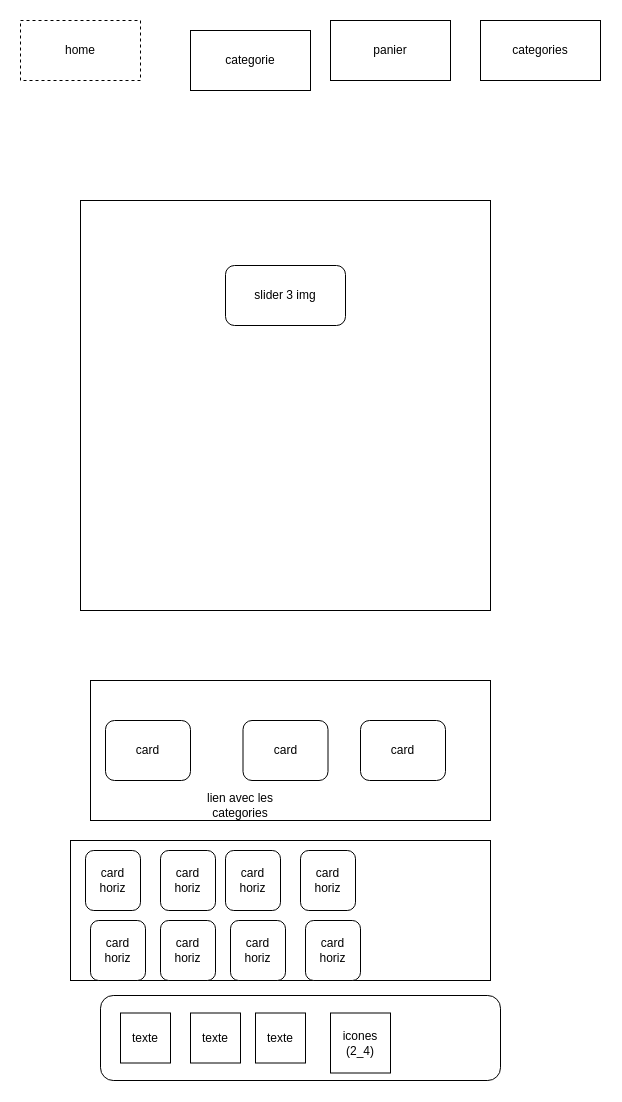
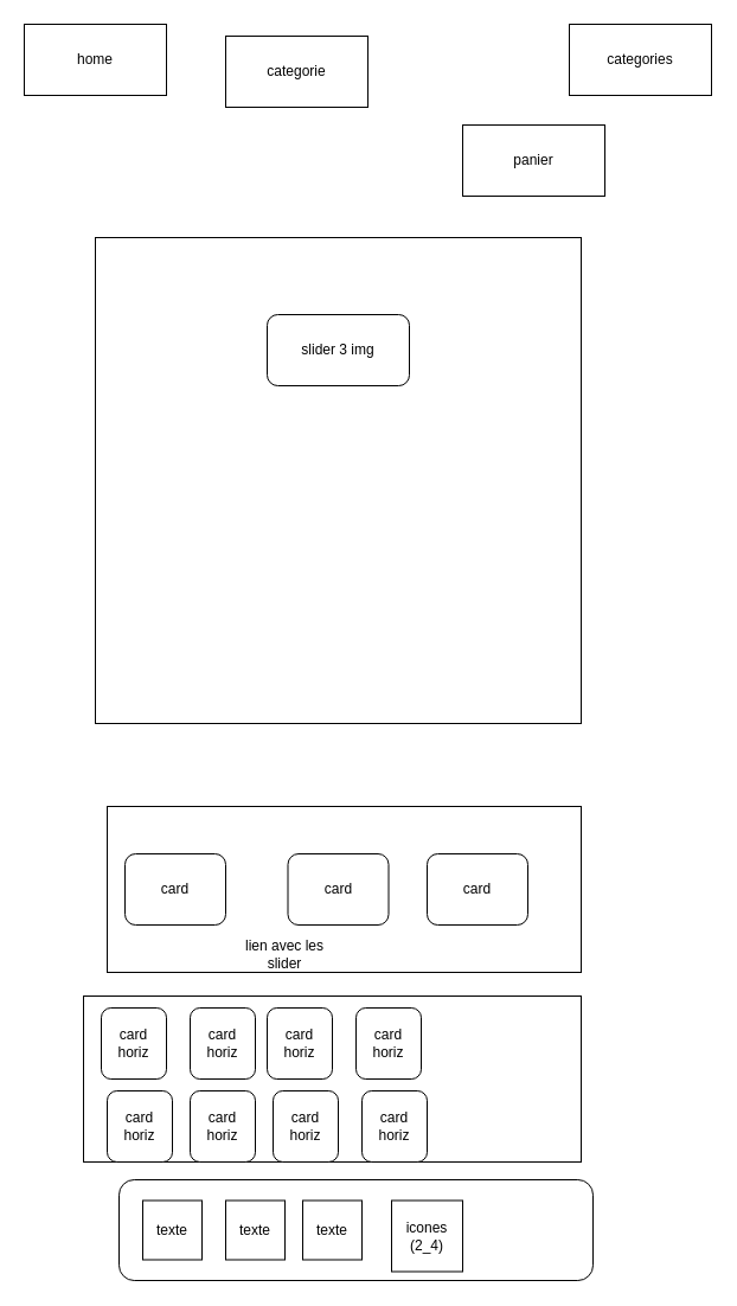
  <mxCell id="0" />
  <mxCell id="1" parent="0" />
- <mxCell id="2" value="home" style="rounded=0;whiteSpace=wrap;html=1;dashed=1;" vertex="1" parent="1"><mxGeometry x="20" y="20" width="120" height="60" as="geometry" /></mxCell>
+ <mxCell id="2" value="home" style="rounded=0;whiteSpace=wrap;html=1;" vertex="1" parent="1"><mxGeometry x="20" y="20" width="120" height="60" as="geometry" /></mxCell>
  <mxCell id="3" value="categorie" style="rounded=0;whiteSpace=wrap;html=1;" vertex="1" parent="1"><mxGeometry x="190" y="30" width="120" height="60" as="geometry" /></mxCell>
- <mxCell id="4" value="panier" style="rounded=0;whiteSpace=wrap;html=1;" vertex="1" parent="1"><mxGeometry x="330" y="20" width="120" height="60" as="geometry" /></mxCell>
+ <mxCell id="4" value="panier" style="rounded=0;whiteSpace=wrap;html=1;" vertex="1" parent="1"><mxGeometry x="390" y="105" width="120" height="60" as="geometry" /></mxCell>
  <mxCell id="5" value="categories" style="rounded=0;whiteSpace=wrap;html=1;" vertex="1" parent="1"><mxGeometry x="480" y="20" width="120" height="60" as="geometry" /></mxCell>
  <mxCell id="6" value="" style="whiteSpace=wrap;html=1;aspect=fixed;" vertex="1" parent="1"><mxGeometry x="80" y="200" width="410" height="410" as="geometry" /></mxCell>
  <mxCell id="7" value="slider 3 img" style="rounded=1;whiteSpace=wrap;html=1;" vertex="1" parent="1"><mxGeometry x="225" y="265" width="120" height="60" as="geometry" /></mxCell>
  <mxCell id="8" value="" style="rounded=0;whiteSpace=wrap;html=1;" vertex="1" parent="1"><mxGeometry x="90" y="680" width="400" height="140" as="geometry" /></mxCell>
  <mxCell id="9" value="card" style="rounded=1;whiteSpace=wrap;html=1;" vertex="1" parent="1"><mxGeometry x="105" y="720" width="85" height="60" as="geometry" /></mxCell>
  <mxCell id="10" value="" style="rounded=1;whiteSpace=wrap;html=1;" vertex="1" parent="1"><mxGeometry x="100" y="995" width="400" height="85" as="geometry" /></mxCell>
  <mxCell id="11" value="texte" style="whiteSpace=wrap;html=1;aspect=fixed;" vertex="1" parent="1"><mxGeometry x="120" y="1012.5" width="50" height="50" as="geometry" /></mxCell>
  <mxCell id="12" value="texte" style="whiteSpace=wrap;html=1;aspect=fixed;" vertex="1" parent="1"><mxGeometry x="190" y="1012.5" width="50" height="50" as="geometry" /></mxCell>
  <mxCell id="13" value="texte" style="whiteSpace=wrap;html=1;aspect=fixed;" vertex="1" parent="1"><mxGeometry x="255" y="1012.5" width="50" height="50" as="geometry" /></mxCell>
  <mxCell id="14" value="icones (2_4)" style="whiteSpace=wrap;html=1;aspect=fixed;" vertex="1" parent="1"><mxGeometry x="330" y="1012.5" width="60" height="60" as="geometry" /></mxCell>
  <mxCell id="15" value="card" style="rounded=1;whiteSpace=wrap;html=1;" vertex="1" parent="1"><mxGeometry x="242.5" y="720" width="85" height="60" as="geometry" /></mxCell>
  <mxCell id="16" value="card" style="rounded=1;whiteSpace=wrap;html=1;" vertex="1" parent="1"><mxGeometry x="360" y="720" width="85" height="60" as="geometry" /></mxCell>
- <mxCell id="17" value="lien avec les categories" style="text;html=1;strokeColor=none;fillColor=none;align=center;verticalAlign=middle;whiteSpace=wrap;rounded=0;" vertex="1" parent="1"><mxGeometry x="190" y="790" width="100" height="30" as="geometry" /></mxCell>
+ <mxCell id="17" value="lien avec les slider" style="text;html=1;strokeColor=none;fillColor=none;align=center;verticalAlign=middle;whiteSpace=wrap;rounded=0;" vertex="1" parent="1"><mxGeometry x="190" y="790" width="100" height="30" as="geometry" /></mxCell>
  <mxCell id="18" value="" style="rounded=0;whiteSpace=wrap;html=1;" vertex="1" parent="1"><mxGeometry x="70" y="840" width="420" height="140" as="geometry" /></mxCell>
  <mxCell id="19" value="card&lt;br&gt;horiz" style="rounded=1;whiteSpace=wrap;html=1;" vertex="1" parent="1"><mxGeometry x="85" y="850" width="55" height="60" as="geometry" /></mxCell>
  <mxCell id="20" value="card&lt;br&gt;horiz" style="rounded=1;whiteSpace=wrap;html=1;" vertex="1" parent="1"><mxGeometry x="160" y="850" width="55" height="60" as="geometry" /></mxCell>
  <mxCell id="21" value="card&lt;br&gt;horiz" style="rounded=1;whiteSpace=wrap;html=1;" vertex="1" parent="1"><mxGeometry x="225" y="850" width="55" height="60" as="geometry" /></mxCell>
  <mxCell id="22" value="card&lt;br&gt;horiz" style="rounded=1;whiteSpace=wrap;html=1;" vertex="1" parent="1"><mxGeometry x="300" y="850" width="55" height="60" as="geometry" /></mxCell>
  <mxCell id="23" value="card&lt;br&gt;horiz" style="rounded=1;whiteSpace=wrap;html=1;" vertex="1" parent="1"><mxGeometry x="90" y="920" width="55" height="60" as="geometry" /></mxCell>
  <mxCell id="24" style="edgeStyle=none;html=1;exitX=1;exitY=0.75;exitDx=0;exitDy=0;" edge="1" parent="1" source="25" target="18"><mxGeometry relative="1" as="geometry" /></mxCell>
  <mxCell id="25" value="card&lt;br&gt;horiz" style="rounded=1;whiteSpace=wrap;html=1;" vertex="1" parent="1"><mxGeometry x="160" y="920" width="55" height="60" as="geometry" /></mxCell>
  <mxCell id="26" value="card&lt;br&gt;horiz" style="rounded=1;whiteSpace=wrap;html=1;" vertex="1" parent="1"><mxGeometry x="230" y="920" width="55" height="60" as="geometry" /></mxCell>
  <mxCell id="27" value="card&lt;br&gt;horiz" style="rounded=1;whiteSpace=wrap;html=1;" vertex="1" parent="1"><mxGeometry x="305" y="920" width="55" height="60" as="geometry" /></mxCell>
